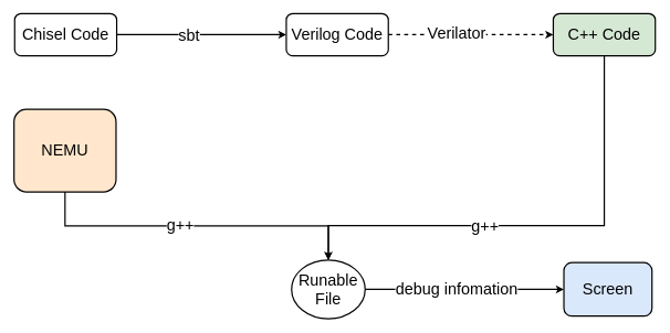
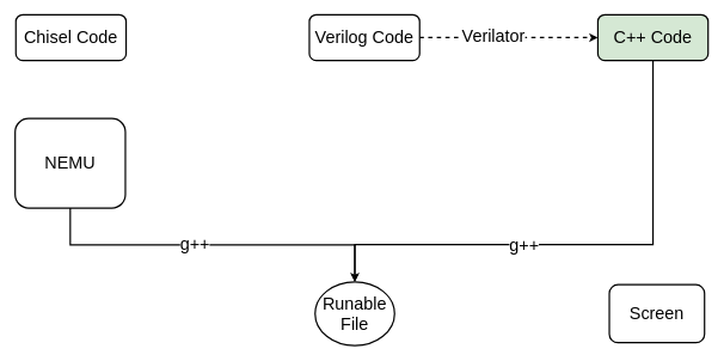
  <mxCell id="0" />
  <mxCell id="1" parent="0" />
- <mxCell id="2" style="edgeStyle=orthogonalEdgeStyle;rounded=0;orthogonalLoop=1;jettySize=auto;html=1;exitX=1;exitY=0.5;exitDx=0;exitDy=0;entryX=0;entryY=0.5;entryDx=0;entryDy=0;strokeWidth=2;" edge="1" parent="1" source="4" target="7"><mxGeometry relative="1" as="geometry" /></mxCell>
- <mxCell id="3" value="&lt;font style=&quot;font-size: 24px&quot;&gt;sbt&lt;/font&gt;" style="edgeLabel;html=1;align=center;verticalAlign=middle;resizable=0;points=[];" vertex="1" connectable="0" parent="2"><mxGeometry x="-0.156" relative="1" as="geometry"><mxPoint as="offset" /></mxGeometry></mxCell>
  <mxCell id="4" value="&lt;font style=&quot;font-size: 24px&quot;&gt;Chisel Code&lt;/font&gt;" style="rounded=1;whiteSpace=wrap;html=1;strokeWidth=2;" vertex="1" parent="1"><mxGeometry x="21" y="20" width="154" height="64" as="geometry" /></mxCell>
  <mxCell id="5" style="edgeStyle=orthogonalEdgeStyle;rounded=0;orthogonalLoop=1;jettySize=auto;html=1;exitX=1;exitY=0.5;exitDx=0;exitDy=0;entryX=0;entryY=0.5;entryDx=0;entryDy=0;strokeWidth=2;dashed=1;" edge="1" parent="1" source="7" target="10"><mxGeometry relative="1" as="geometry" /></mxCell>
  <mxCell id="6" value="&lt;font style=&quot;font-size: 24px&quot;&gt;Verilator&lt;/font&gt;" style="edgeLabel;html=1;align=center;verticalAlign=middle;resizable=0;points=[];" vertex="1" connectable="0" parent="5"><mxGeometry x="-0.181" y="3" relative="1" as="geometry"><mxPoint as="offset" /></mxGeometry></mxCell>
  <mxCell id="7" value="&lt;span style=&quot;font-size: 24px&quot;&gt;Verilog Code&lt;/span&gt;" style="rounded=1;whiteSpace=wrap;html=1;strokeWidth=2;" vertex="1" parent="1"><mxGeometry x="431" y="20" width="154" height="64" as="geometry" /></mxCell>
  <mxCell id="8" style="edgeStyle=orthogonalEdgeStyle;rounded=0;orthogonalLoop=1;jettySize=auto;html=1;exitX=0.5;exitY=1;exitDx=0;exitDy=0;entryX=0.5;entryY=0;entryDx=0;entryDy=0;strokeWidth=2;" edge="1" parent="1" source="10" target="16"><mxGeometry relative="1" as="geometry"><Array as="points"><mxPoint x="911" y="341" /><mxPoint x="495" y="341" /></Array></mxGeometry></mxCell>
  <mxCell id="9" value="&lt;font style=&quot;font-size: 24px&quot;&gt;g++&lt;/font&gt;" style="edgeLabel;html=1;align=center;verticalAlign=middle;resizable=0;points=[];" vertex="1" connectable="0" parent="8"><mxGeometry x="0.207" relative="1" as="geometry"><mxPoint as="offset" /></mxGeometry></mxCell>
  <mxCell id="10" value="&lt;span style=&quot;font-size: 24px&quot;&gt;C++ Code&lt;/span&gt;" style="rounded=1;whiteSpace=wrap;html=1;strokeWidth=2;fillColor=#d5e8d4;" vertex="1" parent="1"><mxGeometry x="834" y="20" width="154" height="64" as="geometry" /></mxCell>
  <mxCell id="11" style="edgeStyle=orthogonalEdgeStyle;rounded=0;orthogonalLoop=1;jettySize=auto;html=1;exitX=0.5;exitY=1;exitDx=0;exitDy=0;strokeWidth=2;" edge="1" parent="1" source="13" target="16"><mxGeometry relative="1" as="geometry" /></mxCell>
  <mxCell id="12" value="&lt;font style=&quot;font-size: 24px&quot;&gt;g++&lt;/font&gt;" style="edgeLabel;html=1;align=center;verticalAlign=middle;resizable=0;points=[];" vertex="1" connectable="0" parent="11"><mxGeometry x="-0.103" y="2" relative="1" as="geometry"><mxPoint x="1" y="1" as="offset" /></mxGeometry></mxCell>
- <mxCell id="13" value="&lt;span style=&quot;font-size: 24px&quot;&gt;NEMU&lt;/span&gt;" style="rounded=1;whiteSpace=wrap;html=1;strokeWidth=2;fillColor=#ffe6cc;" vertex="1" parent="1"><mxGeometry x="20" y="165" width="154" height="125" as="geometry" /></mxCell>
- <mxCell id="14" style="edgeStyle=orthogonalEdgeStyle;rounded=0;orthogonalLoop=1;jettySize=auto;html=1;exitX=1;exitY=0.5;exitDx=0;exitDy=0;strokeWidth=2;" edge="1" parent="1" source="16" target="17"><mxGeometry relative="1" as="geometry" /></mxCell>
- <mxCell id="15" value="&lt;font style=&quot;font-size: 24px&quot;&gt;debug infomation&lt;/font&gt;" style="edgeLabel;html=1;align=center;verticalAlign=middle;resizable=0;points=[];" vertex="1" connectable="0" parent="14"><mxGeometry x="-0.313" relative="1" as="geometry"><mxPoint x="34" as="offset" /></mxGeometry></mxCell>
+ <mxCell id="13" value="&lt;span style=&quot;font-size: 24px&quot;&gt;NEMU&lt;/span&gt;" style="rounded=1;whiteSpace=wrap;html=1;strokeWidth=2;" vertex="1" parent="1"><mxGeometry x="20" y="165" width="154" height="125" as="geometry" /></mxCell>
  <mxCell id="16" value="&lt;font style=&quot;font-size: 24px&quot;&gt;Runable File&lt;/font&gt;" style="ellipse;whiteSpace=wrap;html=1;strokeWidth=2;" vertex="1" parent="1"><mxGeometry x="439" y="393" width="111" height="89" as="geometry" /></mxCell>
- <mxCell id="17" value="&lt;span style=&quot;font-size: 24px&quot;&gt;Screen&lt;/span&gt;" style="rounded=1;whiteSpace=wrap;html=1;strokeWidth=2;fillColor=#dae8fc;" vertex="1" parent="1"><mxGeometry x="850" y="397" width="133" height="81" as="geometry" /></mxCell>
+ <mxCell id="17" value="&lt;span style=&quot;font-size: 24px&quot;&gt;Screen&lt;/span&gt;" style="rounded=1;whiteSpace=wrap;html=1;strokeWidth=2;" vertex="1" parent="1"><mxGeometry x="850" y="397" width="133" height="81" as="geometry" /></mxCell>
